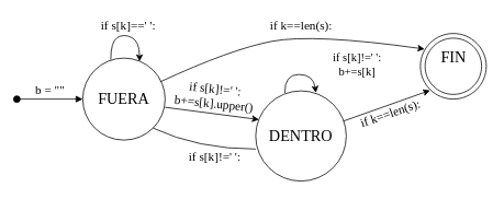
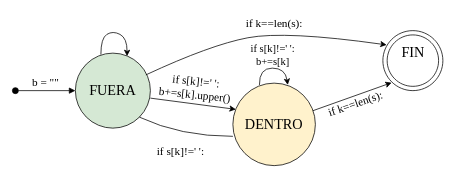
  <mxCell id="0" />
  <mxCell id="1" parent="0" />
  <mxCell id="2" value="&lt;font style=&quot;font-size: 15px&quot; face=&quot;Times New Roman&quot;&gt;b = &quot;&quot;&lt;/font&gt;" style="html=1;verticalAlign=bottom;startArrow=oval;startFill=1;endArrow=block;startSize=8;" edge="1" parent="1"><mxGeometry width="60" relative="1" as="geometry"><mxPoint x="20" y="120" as="sourcePoint" /><mxPoint x="100" y="120" as="targetPoint" /><Array as="points" /><mxPoint as="offset" /></mxGeometry></mxCell>
- <mxCell id="3" value="&lt;font style=&quot;font-size: 19px&quot; face=&quot;Times New Roman&quot;&gt;FUERA&lt;/font&gt;" style="ellipse;whiteSpace=wrap;html=1;aspect=fixed;fontColor=#000000;" vertex="1" parent="1"><mxGeometry x="100" y="70" width="100" height="100" as="geometry" /></mxCell>
+ <mxCell id="3" value="&lt;font style=&quot;font-size: 19px&quot; face=&quot;Times New Roman&quot;&gt;FUERA&lt;/font&gt;" style="ellipse;whiteSpace=wrap;html=1;aspect=fixed;fontColor=#000000;fillColor=#d5e8d4;" vertex="1" parent="1"><mxGeometry x="100" y="70" width="100" height="100" as="geometry" /></mxCell>
  <mxCell id="4" value="" style="curved=1;endArrow=classic;html=1;fontColor=#000000;exitX=0.34;exitY=0.019;exitDx=0;exitDy=0;exitPerimeter=0;entryX=0.689;entryY=0.041;entryDx=0;entryDy=0;entryPerimeter=0;" edge="1" parent="1" source="3" target="3"><mxGeometry width="50" height="50" relative="1" as="geometry"><mxPoint x="180" y="30" as="sourcePoint" /><mxPoint x="180" y="10" as="targetPoint" /><Array as="points"><mxPoint x="134" y="50" /><mxPoint x="150" y="40" /><mxPoint x="169" y="50" /></Array></mxGeometry></mxCell>
- <mxCell id="5" value="&lt;font face=&quot;Times New Roman&quot; style=&quot;font-size: 15px&quot;&gt;if s[k]==' ':&lt;/font&gt;" style="text;html=1;align=center;verticalAlign=middle;resizable=0;points=[];autosize=1;fontColor=#000000;" vertex="1" parent="1"><mxGeometry x="115" y="20" width="80" height="20" as="geometry" /></mxCell>
- <mxCell id="6" value="&lt;font face=&quot;Times New Roman&quot; style=&quot;font-size: 19px&quot;&gt;DENTRO&lt;/font&gt;" style="ellipse;whiteSpace=wrap;html=1;aspect=fixed;fontColor=#000000;" vertex="1" parent="1"><mxGeometry x="310" y="110" width="110" height="110" as="geometry" /></mxCell>
+ <mxCell id="6" value="&lt;font face=&quot;Times New Roman&quot; style=&quot;font-size: 19px&quot;&gt;DENTRO&lt;/font&gt;" style="ellipse;whiteSpace=wrap;html=1;aspect=fixed;fontColor=#000000;fillColor=#fff2cc;" vertex="1" parent="1"><mxGeometry x="310" y="110" width="110" height="110" as="geometry" /></mxCell>
  <mxCell id="7" value="" style="verticalLabelPosition=bottom;verticalAlign=top;html=1;shape=mxgraph.basic.donut;dx=5.71;fontColor=#000000;" vertex="1" parent="1"><mxGeometry x="510" y="40" width="80" height="80" as="geometry" /></mxCell>
  <mxCell id="8" value="&lt;font face=&quot;Times New Roman&quot; style=&quot;font-size: 19px&quot;&gt;FIN&lt;/font&gt;" style="text;html=1;align=center;verticalAlign=middle;resizable=0;points=[];autosize=1;fontColor=#000000;" vertex="1" parent="1"><mxGeometry x="525" y="60" width="50" height="20" as="geometry" /></mxCell>
  <mxCell id="9" value="" style="endArrow=classic;html=1;fontColor=#000000;entryX=0.036;entryY=0.318;entryDx=0;entryDy=0;entryPerimeter=0;" edge="1" parent="1" target="6"><mxGeometry width="50" height="50" relative="1" as="geometry"><mxPoint x="200" y="130" as="sourcePoint" /><mxPoint x="400" y="100" as="targetPoint" /></mxGeometry></mxCell>
  <mxCell id="10" value="" style="curved=1;endArrow=classic;html=1;fontColor=#000000;entryX=0.063;entryY=0.238;entryDx=0;entryDy=0;entryPerimeter=0;exitX=0.94;exitY=0.29;exitDx=0;exitDy=0;exitPerimeter=0;" edge="1" parent="1" source="3" target="7"><mxGeometry width="50" height="50" relative="1" as="geometry"><mxPoint x="230" y="100" as="sourcePoint" /><mxPoint x="400" y="100" as="targetPoint" /><Array as="points"><mxPoint x="280" y="59" /><mxPoint x="380" y="40" /></Array></mxGeometry></mxCell>
  <mxCell id="11" value="" style="curved=1;endArrow=none;html=1;fontColor=#000000;entryX=1;entryY=1;entryDx=0;entryDy=0;exitX=0;exitY=0.645;exitDx=0;exitDy=0;exitPerimeter=0;" edge="1" parent="1" source="6" target="3"><mxGeometry width="50" height="50" relative="1" as="geometry"><mxPoint x="290" y="210" as="sourcePoint" /><mxPoint x="260" y="180" as="targetPoint" /><Array as="points"><mxPoint x="240" y="181" /></Array></mxGeometry></mxCell>
  <mxCell id="12" value="" style="curved=1;endArrow=classic;html=1;fontColor=#000000;entryX=0.665;entryY=0.022;entryDx=0;entryDy=0;entryPerimeter=0;exitX=0.322;exitY=0.022;exitDx=0;exitDy=0;exitPerimeter=0;" edge="1" parent="1" source="6" target="6"><mxGeometry width="50" height="50" relative="1" as="geometry"><mxPoint x="347.5" y="107.8" as="sourcePoint" /><mxPoint x="382.4" y="110" as="targetPoint" /><Array as="points"><mxPoint x="345" y="90" /><mxPoint x="380" y="90" /></Array></mxGeometry></mxCell>
  <mxCell id="13" value="" style="endArrow=classic;html=1;fontColor=#000000;entryX=0.146;entryY=0.867;entryDx=0;entryDy=0;entryPerimeter=0;" edge="1" parent="1" source="6" target="7"><mxGeometry width="50" height="50" relative="1" as="geometry"><mxPoint x="460" y="170" as="sourcePoint" /><mxPoint x="510" y="120" as="targetPoint" /></mxGeometry></mxCell>
- <mxCell id="14" value="&lt;font face=&quot;Times New Roman&quot; style=&quot;font-size: 15px&quot;&gt;if s[k]!=' ':&lt;/font&gt;" style="text;html=1;align=center;verticalAlign=middle;resizable=0;points=[];autosize=1;fontColor=#000000;" vertex="1" parent="1"><mxGeometry x="220" y="180" width="80" height="20" as="geometry" /></mxCell>
+ <mxCell id="14" value="&lt;font face=&quot;Times New Roman&quot; style=&quot;font-size: 15px&quot;&gt;if s[k]!=' ':&lt;/font&gt;" style="text;html=1;align=center;verticalAlign=middle;resizable=0;points=[];autosize=1;fontColor=#000000;" vertex="1" parent="1"><mxGeometry x="200" y="190" width="80" height="20" as="geometry" /></mxCell>
  <mxCell id="15" value="&lt;font style=&quot;font-size: 15px&quot;&gt;&lt;font face=&quot;Times New Roman&quot; style=&quot;font-size: 15px&quot;&gt;if s[k]!=' ':&lt;br&gt;&lt;/font&gt;&lt;font face=&quot;Times New Roman&quot; style=&quot;font-size: 15px&quot;&gt;b+=s[k].upper()&lt;/font&gt;&lt;/font&gt;" style="text;html=1;align=center;verticalAlign=middle;resizable=0;points=[];autosize=1;fontColor=#000000;rotation=6;" vertex="1" parent="1"><mxGeometry x="205" y="96" width="110" height="40" as="geometry" /></mxCell>
  <mxCell id="16" value="&lt;font style=&quot;font-size: 15px&quot; face=&quot;Times New Roman&quot;&gt;if k==len(s):&lt;/font&gt;" style="text;html=1;align=center;verticalAlign=middle;resizable=0;points=[];autosize=1;fontColor=#000000;" vertex="1" parent="1"><mxGeometry x="320" y="20" width="90" height="20" as="geometry" /></mxCell>
- <mxCell id="17" value="&lt;font face=&quot;Times New Roman&quot; style=&quot;font-size: 14px&quot;&gt;if s[k]!=' ':&lt;br&gt;&lt;/font&gt;&lt;font face=&quot;Times New Roman&quot; style=&quot;font-size: 14px&quot;&gt;b+=s[k]&lt;/font&gt;" style="text;html=1;align=center;verticalAlign=middle;resizable=0;points=[];autosize=1;fontColor=#000000;" vertex="1" parent="1"><mxGeometry x="398" y="63" width="70" height="30" as="geometry" /></mxCell>
+ <mxCell id="17" value="&lt;font face=&quot;Times New Roman&quot; style=&quot;font-size: 14px&quot;&gt;if s[k]!=' ':&lt;br&gt;&lt;/font&gt;&lt;font face=&quot;Times New Roman&quot; style=&quot;font-size: 14px&quot;&gt;b+=s[k]&lt;/font&gt;" style="text;html=1;align=center;verticalAlign=middle;resizable=0;points=[];autosize=1;fontColor=#000000;" vertex="1" parent="1"><mxGeometry x="328" y="58" width="70" height="30" as="geometry" /></mxCell>
  <mxCell id="18" value="&lt;font style=&quot;font-size: 15px&quot; face=&quot;Times New Roman&quot;&gt;if k==len(s):&lt;/font&gt;" style="text;html=1;align=center;verticalAlign=middle;resizable=0;points=[];autosize=1;fontColor=#000000;rotation=341;" vertex="1" parent="1"><mxGeometry x="428" y="127" width="90" height="20" as="geometry" /></mxCell>
